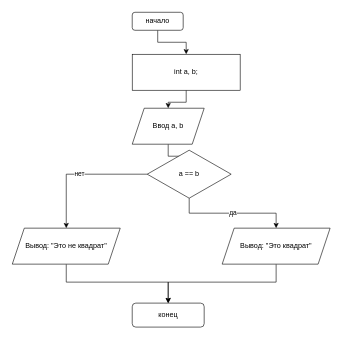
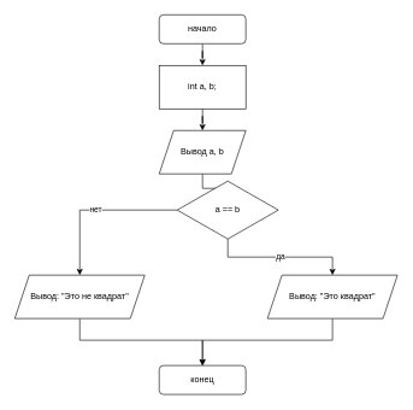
  <mxCell id="0" />
  <mxCell id="1" parent="0" />
  <mxCell id="2" style="edgeStyle=orthogonalEdgeStyle;rounded=0;orthogonalLoop=1;jettySize=auto;html=1;entryX=0.5;entryY=0;entryDx=0;entryDy=0;" edge="1" parent="1" source="3" target="6"><mxGeometry relative="1" as="geometry" /></mxCell>
- <mxCell id="3" value="начало" style="rounded=1;whiteSpace=wrap;html=1;fontSize=12;glass=0;strokeWidth=1;shadow=0;" parent="1" vertex="1"><mxGeometry x="220" y="20" width="85" height="30" as="geometry" /></mxCell>
+ <mxCell id="3" value="начало" style="rounded=1;whiteSpace=wrap;html=1;fontSize=12;glass=0;strokeWidth=1;shadow=0;" parent="1" vertex="1"><mxGeometry x="220" y="20" width="120" height="40" as="geometry" /></mxCell>
  <mxCell id="4" value="конец" style="rounded=1;whiteSpace=wrap;html=1;fontSize=12;glass=0;strokeWidth=1;shadow=0;" vertex="1" parent="1"><mxGeometry x="220" y="505" width="120" height="40" as="geometry" /></mxCell>
  <mxCell id="5" style="edgeStyle=orthogonalEdgeStyle;rounded=0;orthogonalLoop=1;jettySize=auto;html=1;entryX=0.5;entryY=0;entryDx=0;entryDy=0;" edge="1" parent="1" source="6" target="8"><mxGeometry relative="1" as="geometry" /></mxCell>
- <mxCell id="6" value="int a, b;" style="rounded=0;whiteSpace=wrap;html=1;" vertex="1" parent="1"><mxGeometry x="220" y="90" width="180" height="60" as="geometry" /></mxCell>
+ <mxCell id="6" value="int a, b;" style="rounded=0;whiteSpace=wrap;html=1;" vertex="1" parent="1"><mxGeometry x="220" y="90" width="120" height="60" as="geometry" /></mxCell>
  <mxCell id="7" style="edgeStyle=orthogonalEdgeStyle;rounded=0;orthogonalLoop=1;jettySize=auto;html=1;" edge="1" parent="1" source="8" target="11"><mxGeometry relative="1" as="geometry" /></mxCell>
- <mxCell id="8" value="Ввод a, b" style="shape=parallelogram;perimeter=parallelogramPerimeter;whiteSpace=wrap;html=1;fixedSize=1;" vertex="1" parent="1"><mxGeometry x="220" y="180" width="120" height="60" as="geometry" /></mxCell>
+ <mxCell id="8" value="Вывод a, b" style="shape=parallelogram;perimeter=parallelogramPerimeter;whiteSpace=wrap;html=1;fixedSize=1;" vertex="1" parent="1"><mxGeometry x="220" y="180" width="120" height="60" as="geometry" /></mxCell>
  <mxCell id="9" value="да" style="edgeStyle=orthogonalEdgeStyle;rounded=0;orthogonalLoop=1;jettySize=auto;html=1;" edge="1" parent="1" source="11" target="13"><mxGeometry relative="1" as="geometry"><mxPoint x="410" y="380" as="targetPoint" /></mxGeometry></mxCell>
  <mxCell id="10" value="нет" style="edgeStyle=orthogonalEdgeStyle;rounded=0;orthogonalLoop=1;jettySize=auto;html=1;entryX=0.5;entryY=0;entryDx=0;entryDy=0;" edge="1" parent="1" source="11" target="15"><mxGeometry relative="1" as="geometry" /></mxCell>
  <mxCell id="11" value="a == b" style="rhombus;whiteSpace=wrap;html=1;" vertex="1" parent="1"><mxGeometry x="245" y="250" width="140" height="80" as="geometry" /></mxCell>
  <mxCell id="12" style="edgeStyle=orthogonalEdgeStyle;rounded=0;orthogonalLoop=1;jettySize=auto;html=1;entryX=0.5;entryY=0;entryDx=0;entryDy=0;" edge="1" parent="1" source="13" target="4"><mxGeometry relative="1" as="geometry"><Array as="points"><mxPoint x="460" y="470" /><mxPoint x="280" y="470" /></Array></mxGeometry></mxCell>
  <mxCell id="13" value="Вывод:&amp;nbsp;&quot;Это квадрат&quot;" style="shape=parallelogram;perimeter=parallelogramPerimeter;whiteSpace=wrap;html=1;fixedSize=1;" vertex="1" parent="1"><mxGeometry x="370" y="380" width="180" height="60" as="geometry" /></mxCell>
  <mxCell id="14" style="edgeStyle=orthogonalEdgeStyle;rounded=0;orthogonalLoop=1;jettySize=auto;html=1;" edge="1" parent="1" source="15" target="4"><mxGeometry relative="1" as="geometry"><Array as="points"><mxPoint x="110" y="470" /><mxPoint x="280" y="470" /></Array></mxGeometry></mxCell>
  <mxCell id="15" value="Вывод:&amp;nbsp;&quot;Это&amp;nbsp;не&lt;span&gt;&amp;nbsp;квадрат&quot;&lt;/span&gt;" style="shape=parallelogram;perimeter=parallelogramPerimeter;whiteSpace=wrap;html=1;fixedSize=1;" vertex="1" parent="1"><mxGeometry x="20" y="380" width="180" height="60" as="geometry" /></mxCell>
